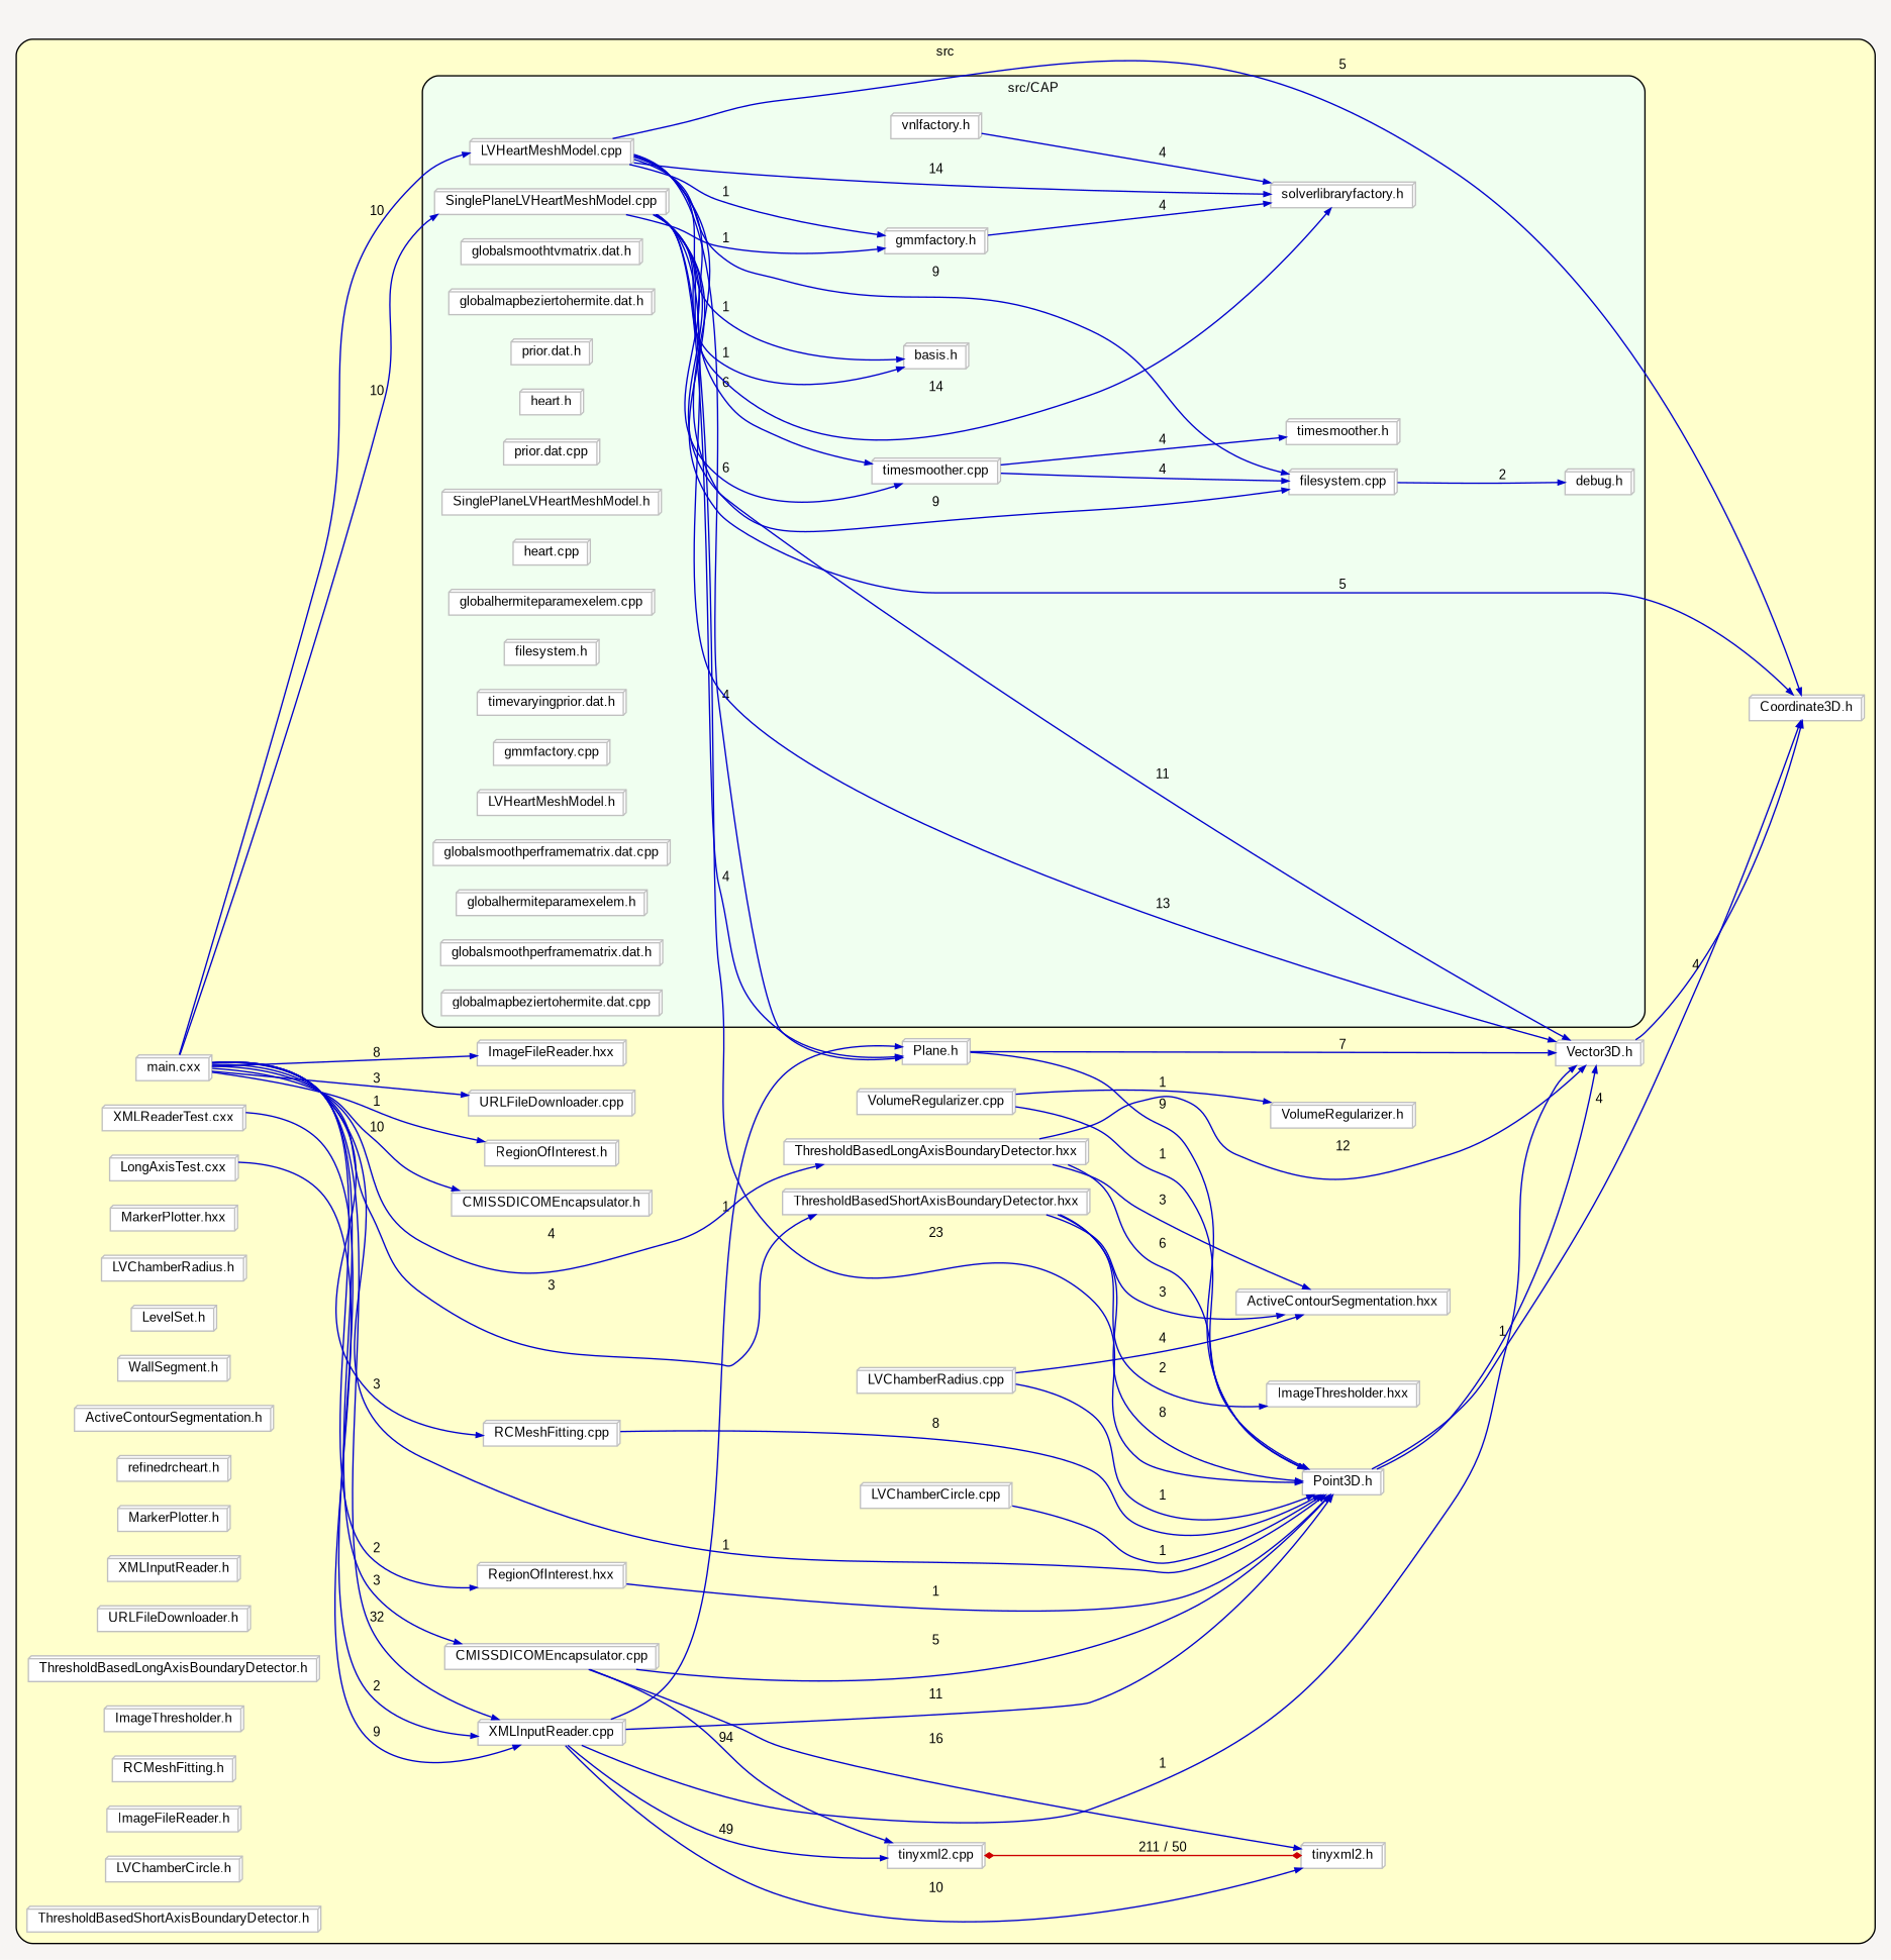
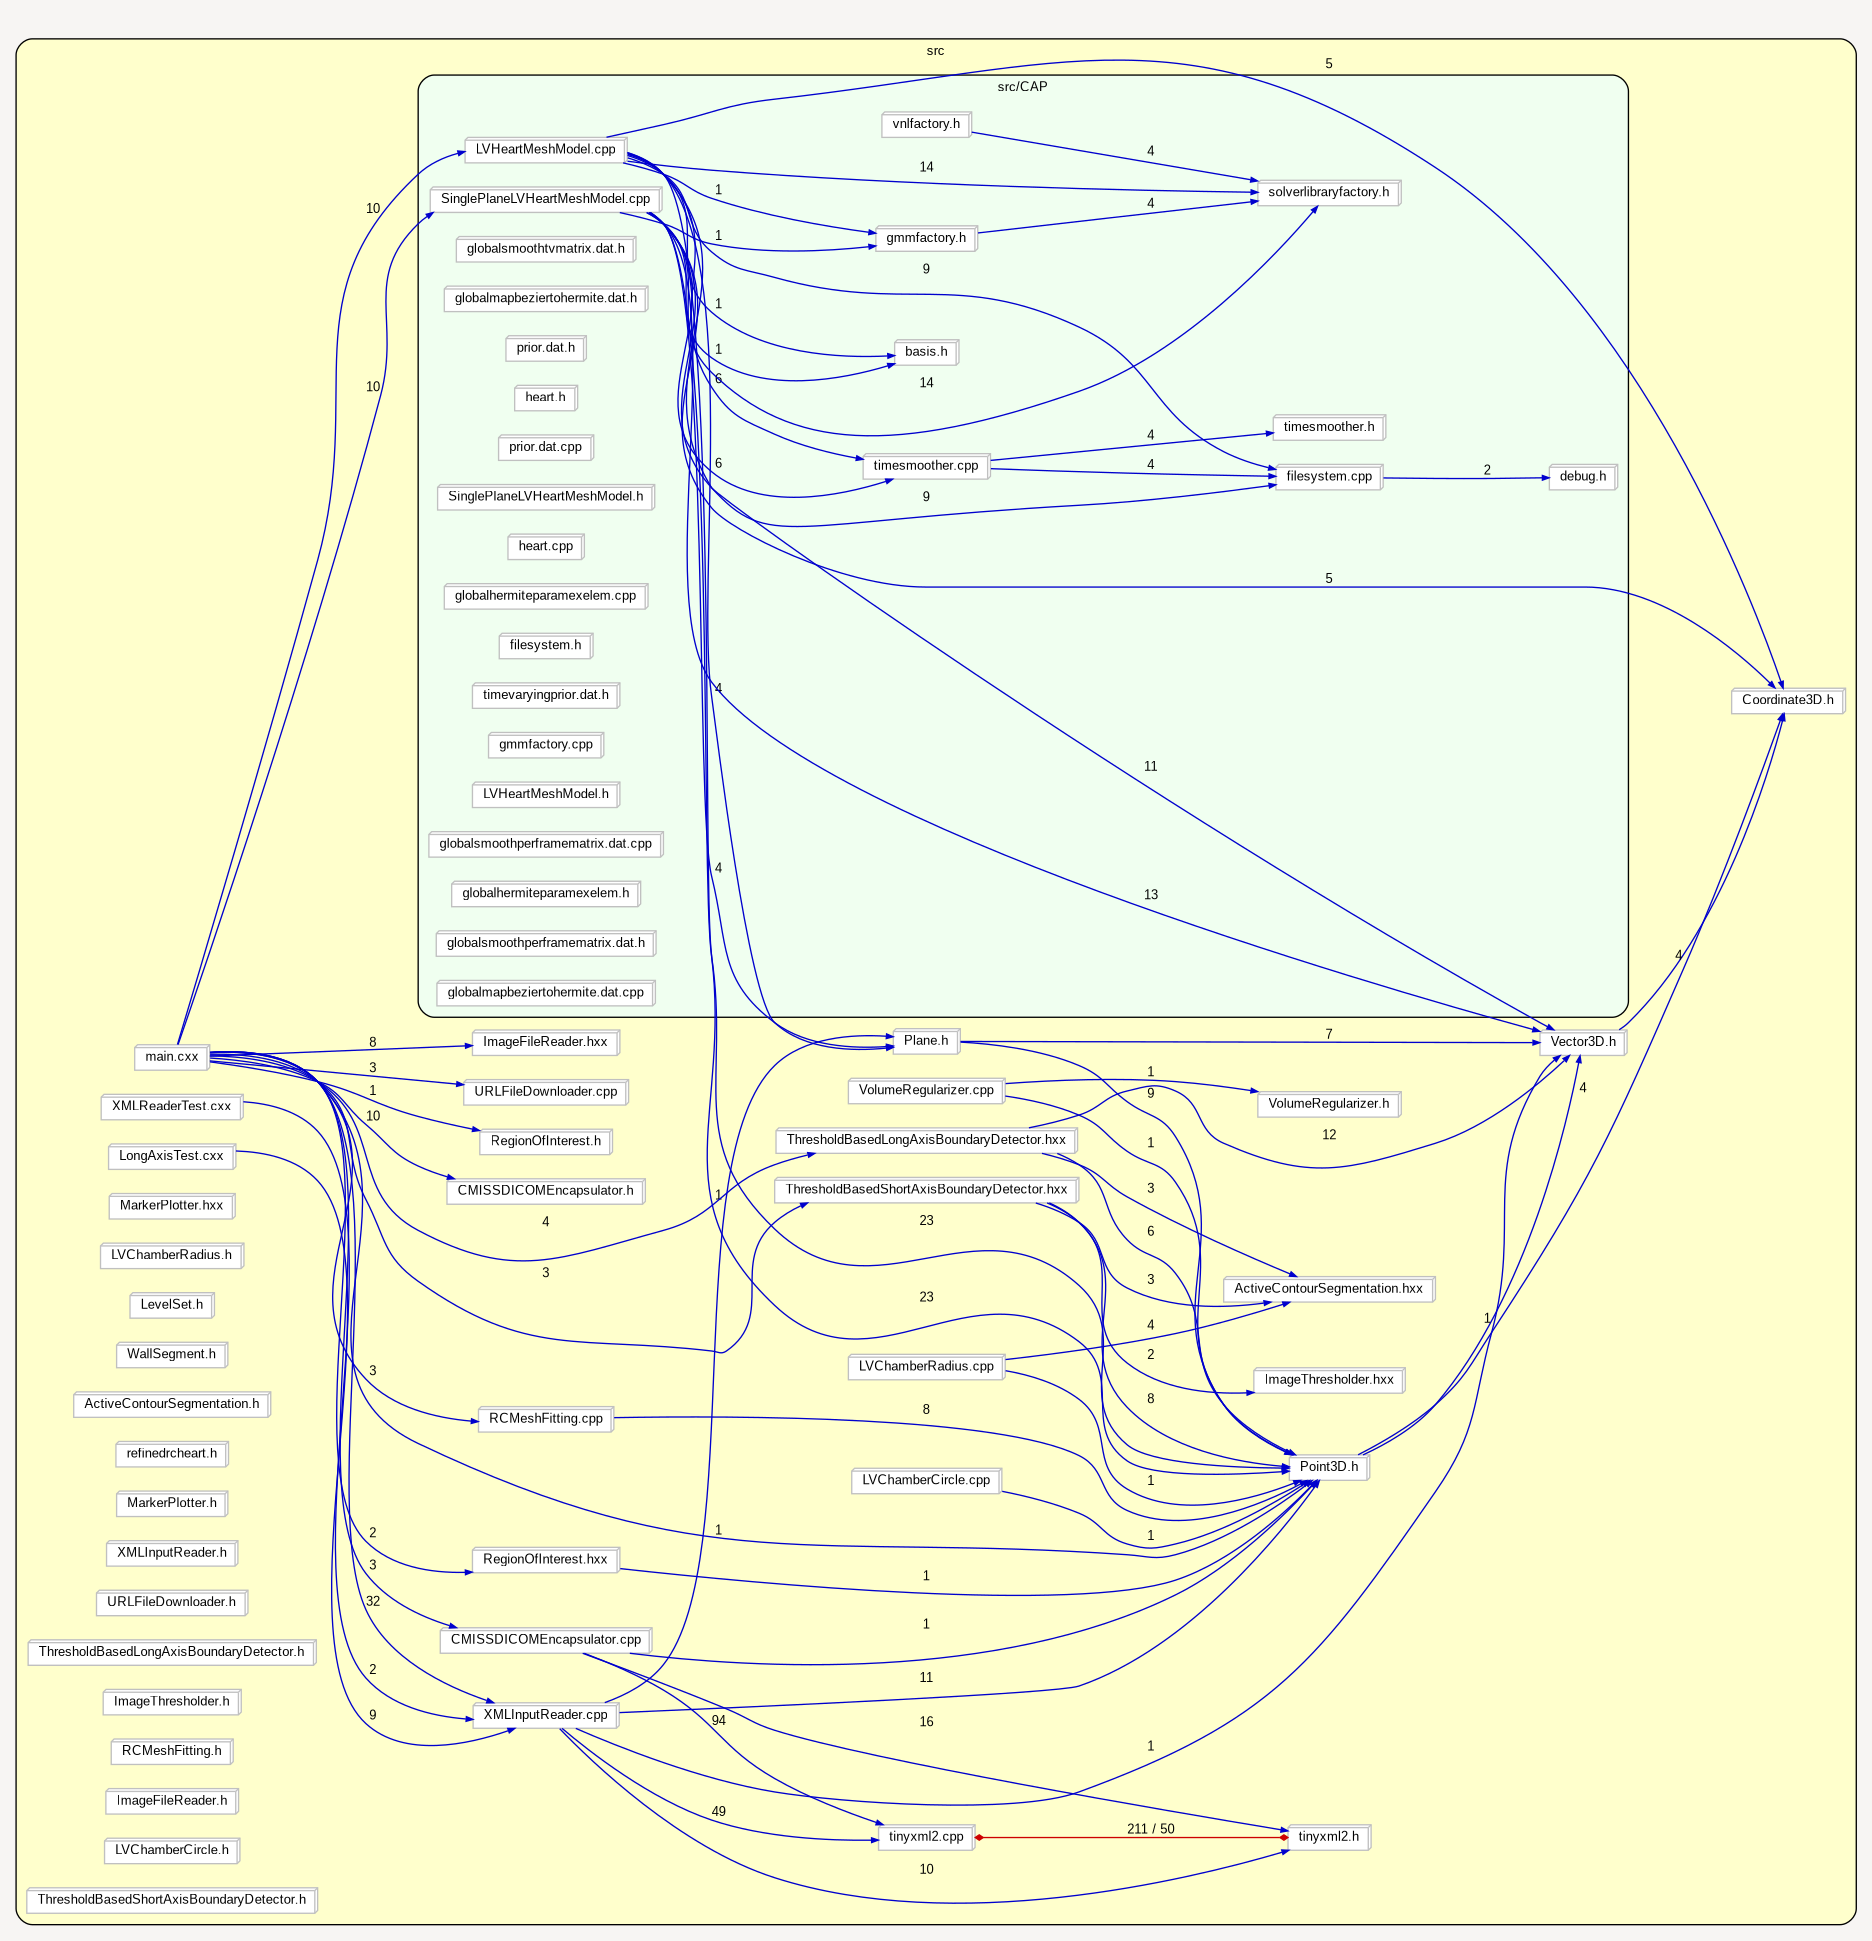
  digraph {
    bgcolor="#F7F5F3"
    compound=true
    fillcolor="#FFFFCC"
    fontname=Arial
    fontsize=10
    pack=true
    packmode=clust
    rankdir=LR
    ranksep=1.0
    style="rounded,filled"
    node [color=grey compound=true fillcolor=white fixedsize=false fontname=Arial fontsize=10 node_initialized=no shape=box3d style=filled]
    edge [arrowhead=normal arrowsize=0.5 arrowtail=none color=blue3 compound=true dir=forward fontcolor=black fontname=Arial fontsize=10]
    __N4 [fixedsize=true height=0.01 shape=none style="invis,none" width=0.777778]
    n2 [height=0.0 label="gmmfactory.h" width=0.0]
    n3 [height=0.0 label="solverlibraryfactory.h" width=0.0]
    n4 [height=0.0 label="filesystem.cpp" width=0.0]
    n5 [height=0.0 label="debug.h" width=0.0]
    n6 [height=0.0 label="LVHeartMeshModel.cpp" width=0.0]
    n7 [height=0.0 label="timesmoother.cpp" width=0.0]
    n8 [height=0.0 label="basis.h" width=0.0]
    n9 [height=0.0 label="timesmoother.h" width=0.0]
    n10 [height=0.0 label="vnlfactory.h" width=0.0]
    n11 [height=0.0 label="SinglePlaneLVHeartMeshModel.cpp" width=0.0]
    n12 [height=0.0 label="globalsmoothtvmatrix.dat.h" width=0.0]
    n13 [height=0.0 label="globalmapbeziertohermite.dat.h" width=0.0]
    n14 [height=0.0 label="prior.dat.h" width=0.0]
    n15 [height=0.0 label="heart.h" width=0.0]
    n16 [height=0.0 label="prior.dat.cpp" width=0.0]
    n17 [height=0.0 label="SinglePlaneLVHeartMeshModel.h" width=0.0]
    n18 [height=0.0 label="heart.cpp" width=0.0]
    n19 [height=0.0 label="globalhermiteparamexelem.cpp" width=0.0]
    n20 [height=0.0 label="filesystem.h" width=0.0]
    n21 [height=0.0 label="timevaryingprior.dat.h" width=0.0]
    n22 [height=0.0 label="gmmfactory.cpp" width=0.0]
    n23 [height=0.0 label="LVHeartMeshModel.h" width=0.0]
    n24 [height=0.0 label="globalsmoothperframematrix.dat.cpp" width=0.0]
    n25 [height=0.0 label="globalhermiteparamexelem.h" width=0.0]
    n26 [height=0.0 label="globalsmoothperframematrix.dat.h" width=0.0]
    n27 [height=0.0 label="globalmapbeziertohermite.dat.cpp" width=0.0]
    n28 [height=0.0 label="Point3D.h" width=0.0]
    n29 [height=0.0 label="Vector3D.h" width=0.0]
    n30 [height=0.0 label="Coordinate3D.h" width=0.0]
    n31 [height=0.0 label="Plane.h" width=0.0]
    __N2 [fixedsize=true height=0.01 shape=none style="invis,none" width=0.347222]
    n33 [height=0.0 label="RegionOfInterest.hxx" width=0.0]
    n34 [height=0.0 label="tinyxml2.cpp" width=0.0]
    n35 [height=0.0 label="tinyxml2.h" width=0.0]
    n36 [height=0.0 label="LongAxisTest.cxx" width=0.0]
    n37 [height=0.0 label="XMLInputReader.cpp" width=0.0]
    n38 [height=0.0 label="CMISSDICOMEncapsulator.cpp" width=0.0]
    n39 [height=0.0 label="RCMeshFitting.cpp" width=0.0]
    n40 [height=0.0 label="ThresholdBasedShortAxisBoundaryDetector.hxx" width=0.0]
    n41 [height=0.0 label="ActiveContourSegmentation.hxx" width=0.0]
    n42 [height=0.0 label="ImageThresholder.hxx" width=0.0]
    n43 [height=0.0 label="LVChamberCircle.cpp" width=0.0]
    n44 [height=0.0 label="VolumeRegularizer.cpp" width=0.0]
    n45 [height=0.0 label="VolumeRegularizer.h" width=0.0]
    n46 [height=0.0 label="LVChamberRadius.cpp" width=0.0]
    n47 [height=0.0 label="ThresholdBasedLongAxisBoundaryDetector.hxx" width=0.0]
    n48 [height=0.0 label="main.cxx" width=0.0]
    n49 [height=0.0 label="CMISSDICOMEncapsulator.h" width=0.0]
    n50 [height=0.0 label="RegionOfInterest.h" width=0.0]
    n51 [height=0.0 label="URLFileDownloader.cpp" width=0.0]
    n52 [height=0.0 label="ImageFileReader.hxx" width=0.0]
    n53 [height=0.0 label="XMLReaderTest.cxx" width=0.0]
    n54 [height=0.0 label="MarkerPlotter.hxx" width=0.0]
    n55 [height=0.0 label="LVChamberRadius.h" width=0.0]
    n56 [height=0.0 label="LevelSet.h" width=0.0]
    n57 [height=0.0 label="WallSegment.h" width=0.0]
    n58 [height=0.0 label="ActiveContourSegmentation.h" width=0.0]
    n59 [height=0.0 label="refinedrcheart.h" width=0.0]
    n60 [height=0.0 label="MarkerPlotter.h" width=0.0]
    n61 [height=0.0 label="XMLInputReader.h" width=0.0]
    n62 [height=0.0 label="URLFileDownloader.h" width=0.0]
    n63 [height=0.0 label="ThresholdBasedLongAxisBoundaryDetector.h" width=0.0]
    n64 [height=0.0 label="ImageThresholder.h" width=0.0]
    n65 [height=0.0 label="RCMeshFitting.h" width=0.0]
    n66 [height=0.0 label="ImageFileReader.h" width=0.0]
    n67 [height=0.0 label="LVChamberCircle.h" width=0.0]
    n68 [height=0.0 label="ThresholdBasedShortAxisBoundaryDetector.h" width=0.0]
    subgraph cluster_1 {
      label=src
      n28
      n29
      n30
      n31
      __N2
      n33
      n34
      n35
      n36
      n37
      n38
      n39
      n40
      n41
      n42
      n43
      n44
      n45
      n46
      n47
      n48
      n49
      n50
      n51
      n52
      n53
      n54
      n55
      n56
      n57
      n58
      n59
      n60
      n61
      n62
      n63
      n64
      n65
      n66
      n67
      n68
      subgraph cluster_2 {
        fillcolor="#F0FFF0"
        label="src/CAP"
        __N4
        n2
        n3
        n4
        n5
        n6
        n7
        n8
        n9
        n10
        n11
        n12
        n13
        n14
        n15
        n16
        n17
        n18
        n19
        n20
        n21
        n22
        n23
        n24
        n25
        n26
        n27
      }
    }
    n2 -> n3 [label=4]
    n4 -> n5 [label=2]
    n6 -> n2 [label=1]
    n6 -> n3 [label=14]
    n6 -> n4 [label=9]
    n6 -> n7 [label=6]
    n6 -> n8 [label=1]
+   n6 -> n28 [label=23]
    n6 -> n29 [label=11]
    n6 -> n30 [label=5]
    n6 -> n31 [label=4]
    n7 -> n4 [label=4]
    n7 -> n9 [label=4]
    n10 -> n3 [label=4]
    n11 -> n2 [label=1]
    n11 -> n3 [label=14]
    n11 -> n4 [label=9]
    n11 -> n7 [label=6]
    n11 -> n8 [label=1]
    n11 -> n28 [label=23]
    n11 -> n29 [label=13]
    n11 -> n30 [label=5]
    n11 -> n31 [label=4]
    n28 -> n29 [label=1]
    n28 -> n30 [label=4]
    n29 -> n30 [label=4]
    n31 -> n28 [label=9]
    n31 -> n29 [label=7]
    n33 -> n28 [label=1]
    n34 -> n35 [arrowhead=diamond arrowtail=diamond color=red3 dir=both label="211 / 50"]
    n36 -> n37 [label=9]
    n37 -> n28 [label=11]
    n37 -> n29 [label=1]
    n37 -> n31 [label=1]
    n37 -> n34 [label=49]
    n37 -> n35 [label=10]
-   n38 -> n28 [label=5]
+   n38 -> n28 [label=1]
    n38 -> n34 [label=94]
    n38 -> n35 [label=16]
    n39 -> n28 [label=8]
    n40 -> n28 [label=8]
    n40 -> n41 [label=3]
    n40 -> n42 [label=2]
    n43 -> n28 [label=1]
    n44 -> n28 [label=1]
    n44 -> n45 [label=1]
    n46 -> n28 [label=1]
    n46 -> n41 [label=4]
    n47 -> n28 [label=6]
    n47 -> n29 [label=12]
    n47 -> n41 [label=3]
    n48 -> n6 [label=10]
    n48 -> n11 [label=10]
    n48 -> n28 [label=1]
    n48 -> n33 [label=2]
    n48 -> n37 [label=32]
    n48 -> n38 [label=3]
    n48 -> n39 [label=3]
    n48 -> n40 [label=3]
    n48 -> n47 [label=4]
    n48 -> n49 [label=10]
    n48 -> n50 [label=1]
    n48 -> n51 [label=3]
    n48 -> n52 [label=8]
    n53 -> n37 [label=2]
  }
